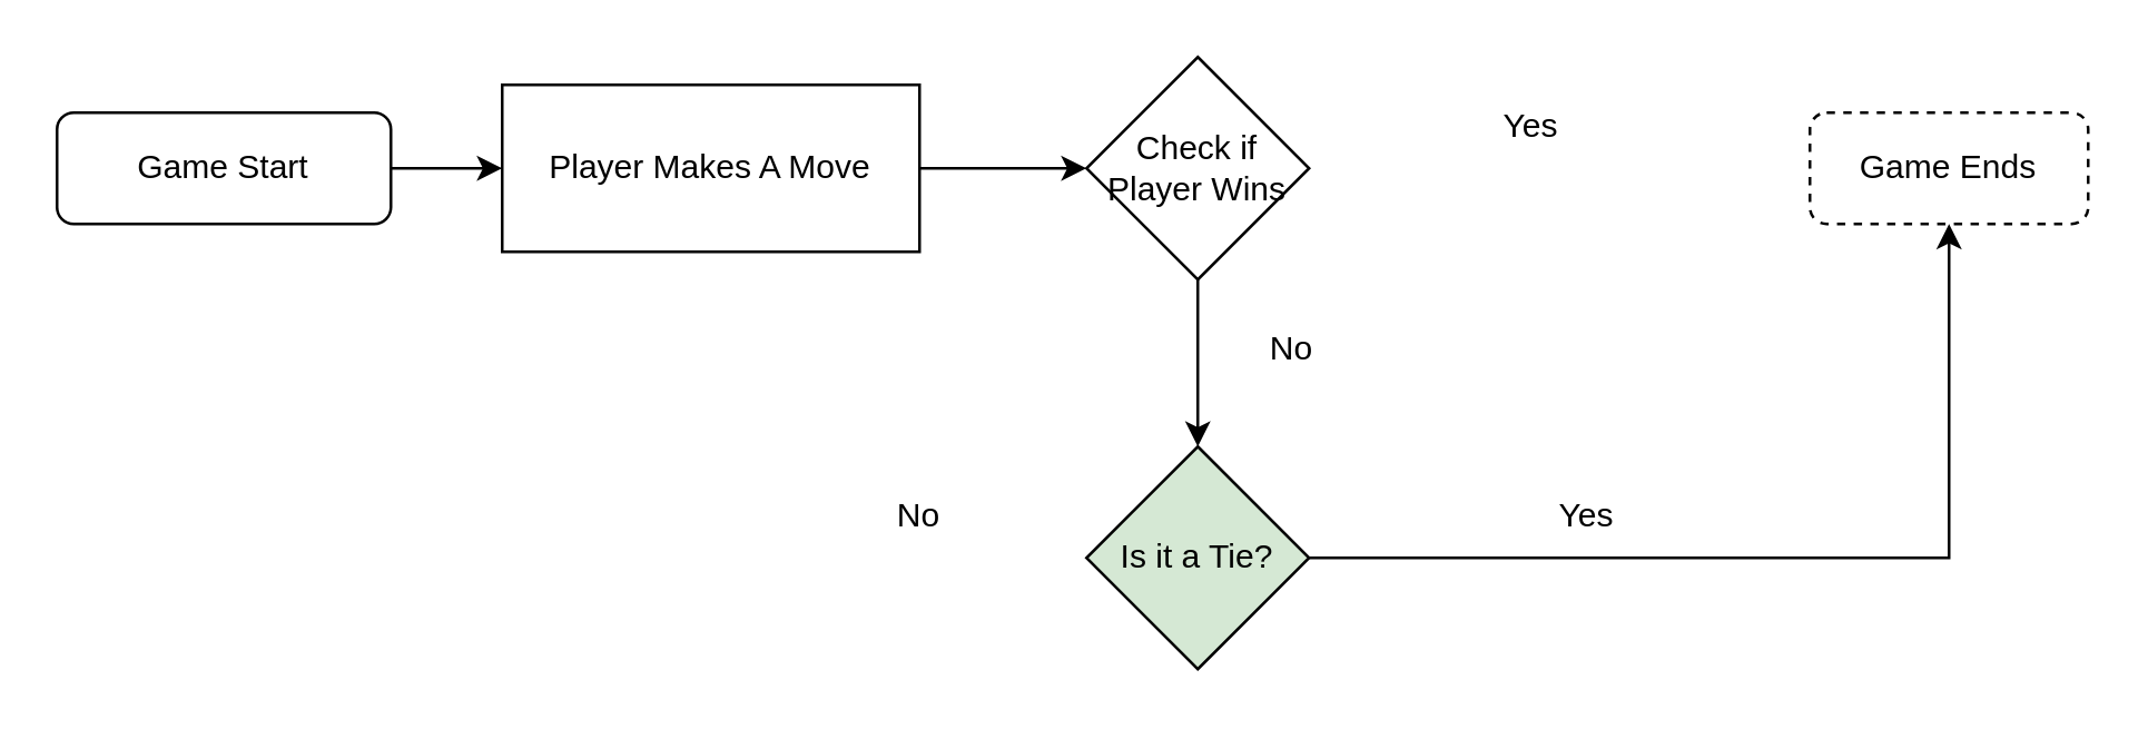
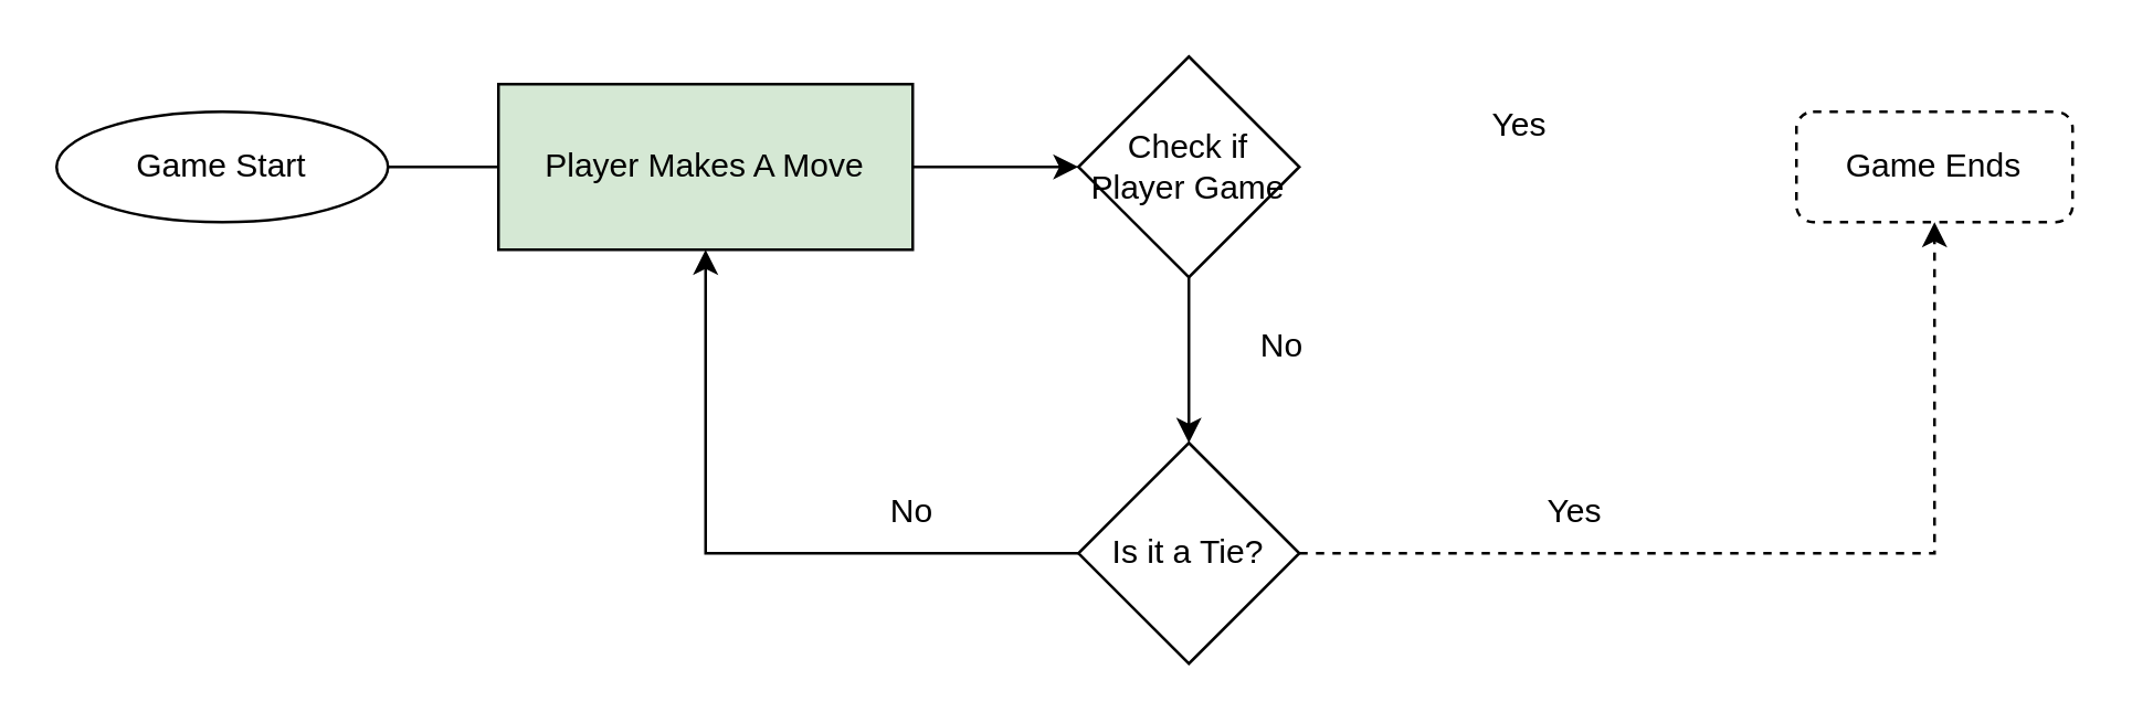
  <mxCell id="0" />
  <mxCell id="1" parent="0" />
- <mxCell id="2" value="" style="edgeStyle=orthogonalEdgeStyle;rounded=0;orthogonalLoop=1;jettySize=auto;html=1;" edge="1" parent="1" source="3" target="5"><mxGeometry relative="1" as="geometry" /></mxCell>
- <mxCell id="3" value="Game Start" style="rounded=1;whiteSpace=wrap;html=1;fontSize=12;glass=0;strokeWidth=1;shadow=0;" parent="1" vertex="1"><mxGeometry y="40" width="120" height="40" as="geometry" x="20" /></mxCell>
+ <mxCell id="2" value="" style="edgeStyle=orthogonalEdgeStyle;rounded=0;orthogonalLoop=1;jettySize=auto;html=1;endArrow=none;" edge="1" parent="1" source="3" target="5"><mxGeometry relative="1" as="geometry" /></mxCell>
+ <mxCell id="3" value="Game Start" style="ellipse;whiteSpace=wrap;html=1;fontSize=12;glass=0;strokeWidth=1;shadow=0;" parent="1" vertex="1"><mxGeometry y="40" width="120" height="40" as="geometry" x="20" /></mxCell>
  <mxCell id="4" style="edgeStyle=orthogonalEdgeStyle;rounded=0;orthogonalLoop=1;jettySize=auto;html=1;exitX=1;exitY=0.5;exitDx=0;exitDy=0;" edge="1" parent="1" source="5"><mxGeometry relative="1" as="geometry"><mxPoint x="390" y="60" as="targetPoint" /></mxGeometry></mxCell>
- <mxCell id="5" value="Player Makes A Move" style="rounded=0;whiteSpace=wrap;html=1;" vertex="1" parent="1"><mxGeometry x="180" y="30" width="150" height="60" as="geometry" /></mxCell>
- <mxCell id="6" value="Check if Player Wins" style="rhombus;whiteSpace=wrap;html=1;" vertex="1" parent="1"><mxGeometry x="390" y="20" width="80" height="80" as="geometry" /></mxCell>
+ <mxCell id="5" value="Player Makes A Move" style="rounded=0;whiteSpace=wrap;html=1;fillColor=#d5e8d4;" vertex="1" parent="1"><mxGeometry x="180" y="30" width="150" height="60" as="geometry" /></mxCell>
+ <mxCell id="6" value="Check if Player Game" style="rhombus;whiteSpace=wrap;html=1;" vertex="1" parent="1"><mxGeometry x="390" y="20" width="80" height="80" as="geometry" /></mxCell>
  <mxCell id="7" value="Game Ends" style="rounded=1;whiteSpace=wrap;html=1;dashed=1;" vertex="1" parent="1"><mxGeometry x="650" y="40" width="100" height="40" as="geometry" /></mxCell>
  <mxCell id="8" value="Yes" style="text;html=1;strokeColor=none;fillColor=none;align=center;verticalAlign=middle;whiteSpace=wrap;rounded=0;" vertex="1" parent="1"><mxGeometry x="520" y="30" width="60" height="30" as="geometry" /></mxCell>
  <mxCell id="9" value="" style="endArrow=classic;html=1;rounded=0;exitX=0.5;exitY=1;exitDx=0;exitDy=0;" edge="1" parent="1" source="6"><mxGeometry width="50" height="50" relative="1" as="geometry"><mxPoint x="530" y="200" as="sourcePoint" /><mxPoint x="430" y="160" as="targetPoint" /></mxGeometry></mxCell>
- <mxCell id="10" value="Is it a Tie?" style="rhombus;whiteSpace=wrap;html=1;fillColor=#d5e8d4;" vertex="1" parent="1"><mxGeometry x="390" y="160" width="80" height="80" as="geometry" /></mxCell>
- <mxCell id="11" value="" style="endArrow=classic;html=1;rounded=0;exitX=1;exitY=0.5;exitDx=0;exitDy=0;entryX=0.5;entryY=1;entryDx=0;entryDy=0;" edge="1" parent="1" source="10" target="7"><mxGeometry width="50" height="50" relative="1" as="geometry"><mxPoint x="530" y="200" as="sourcePoint" /><mxPoint x="580" y="150" as="targetPoint" /><Array as="points"><mxPoint x="700" y="200" /></Array></mxGeometry></mxCell>
+ <mxCell id="10" value="Is it a Tie?" style="rhombus;whiteSpace=wrap;html=1;" vertex="1" parent="1"><mxGeometry x="390" y="160" width="80" height="80" as="geometry" /></mxCell>
+ <mxCell id="11" value="" style="endArrow=classic;html=1;rounded=0;exitX=1;exitY=0.5;exitDx=0;exitDy=0;entryX=0.5;entryY=1;entryDx=0;entryDy=0;dashed=1;" edge="1" parent="1" source="10" target="7"><mxGeometry width="50" height="50" relative="1" as="geometry"><mxPoint x="530" y="200" as="sourcePoint" /><mxPoint x="580" y="150" as="targetPoint" /><Array as="points"><mxPoint x="700" y="200" /></Array></mxGeometry></mxCell>
  <mxCell id="12" value="No" style="text;html=1;strokeColor=none;fillColor=none;align=center;verticalAlign=middle;whiteSpace=wrap;rounded=0;" vertex="1" parent="1"><mxGeometry x="434" y="110" width="60" height="30" as="geometry" /></mxCell>
  <mxCell id="13" value="Yes" style="text;html=1;strokeColor=none;fillColor=none;align=center;verticalAlign=middle;whiteSpace=wrap;rounded=0;" vertex="1" parent="1"><mxGeometry x="540" y="170" width="60" height="30" as="geometry" /></mxCell>
+ <mxCell id="14" value="" style="endArrow=classic;html=1;rounded=0;entryX=0.5;entryY=1;entryDx=0;entryDy=0;exitX=0;exitY=0.5;exitDx=0;exitDy=0;" edge="1" parent="1" source="10" target="5"><mxGeometry width="50" height="50" relative="1" as="geometry"><mxPoint x="530" y="200" as="sourcePoint" /><mxPoint x="580" y="150" as="targetPoint" /><Array as="points"><mxPoint x="255" y="200" /></Array></mxGeometry></mxCell>
  <mxCell id="15" value="No" style="text;html=1;strokeColor=none;fillColor=none;align=center;verticalAlign=middle;whiteSpace=wrap;rounded=0;" vertex="1" parent="1"><mxGeometry x="300" y="170" width="60" height="30" as="geometry" /></mxCell>
